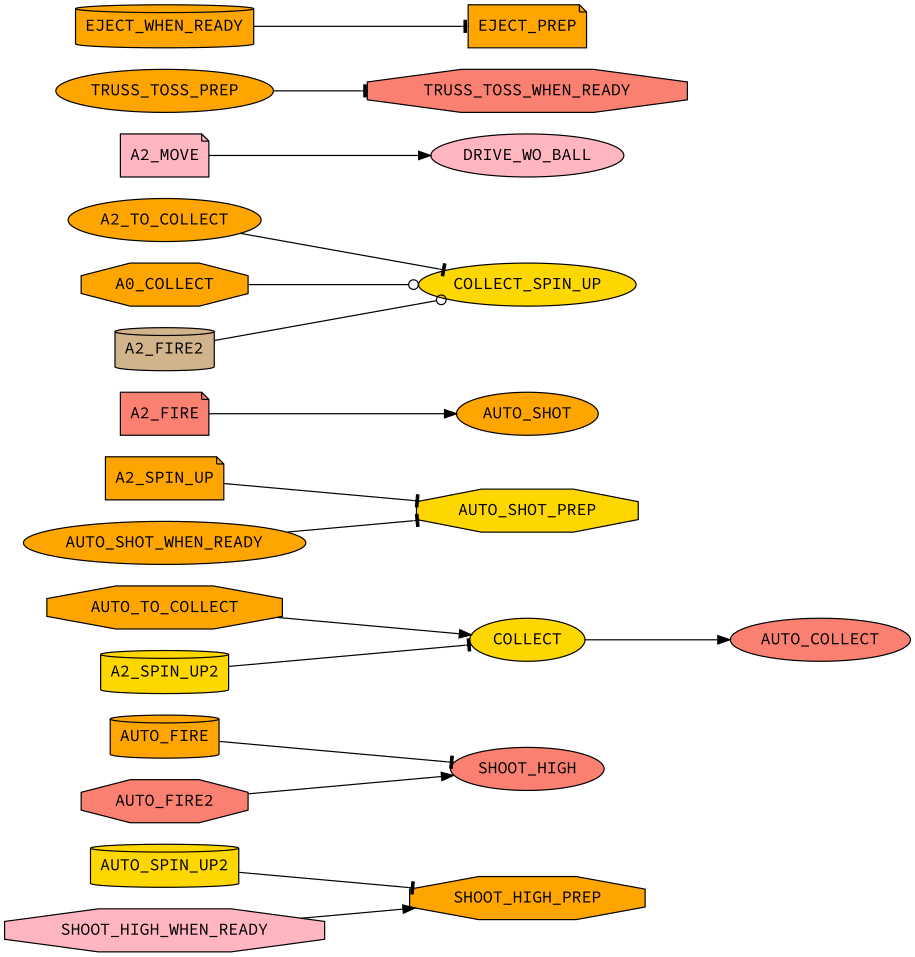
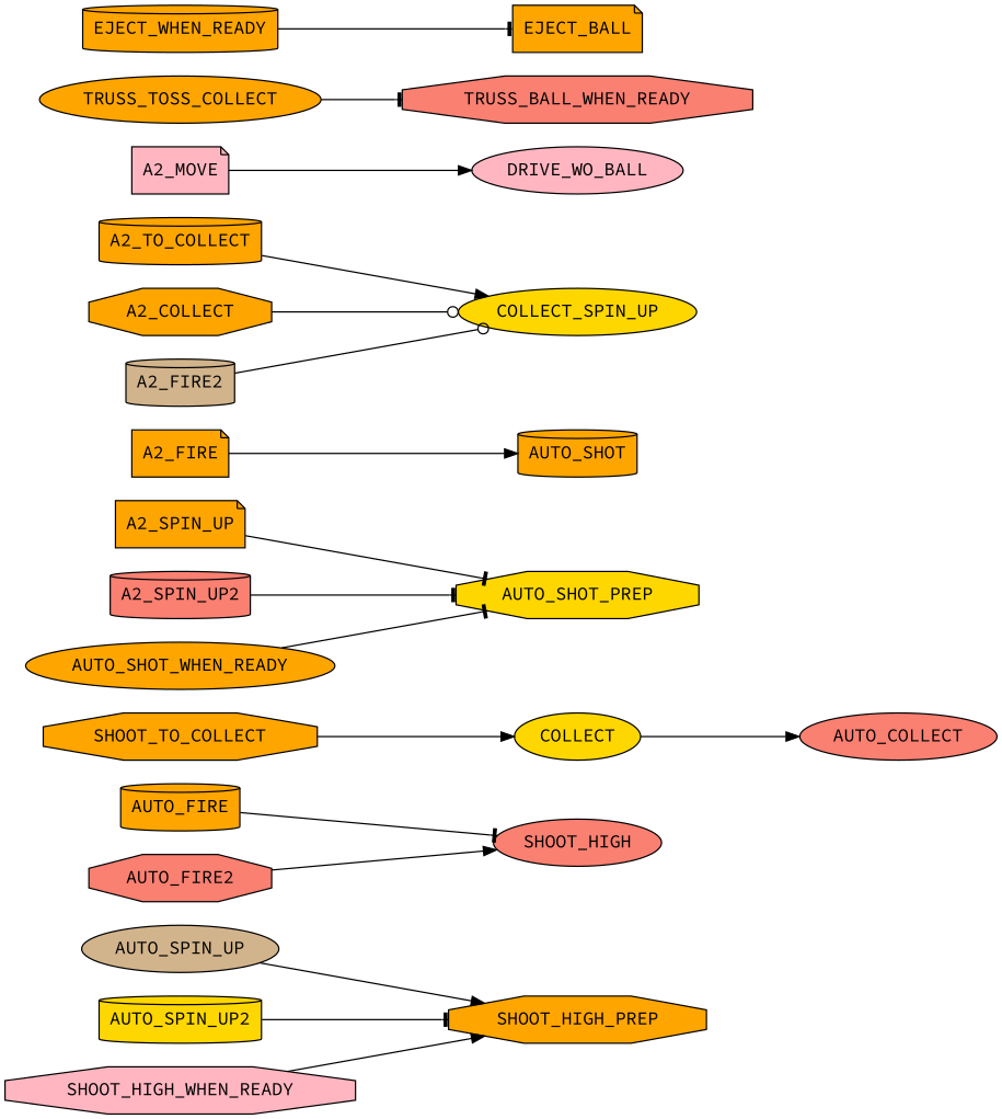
  digraph {
    fontname="Source Code Pro"
    rankdir=LR
    node [fillcolor=orange fontname="Source Code Pro" shape=ellipse style=filled]
    edge [arrowhead=tee fontname="Source Code Pro"]
+   AUTO_SPIN_UP [fillcolor=tan]
    SHOOT_HIGH_PREP [shape=octagon]
    AUTO_FIRE [shape=cylinder]
    SHOOT_HIGH [fillcolor=salmon]
-   AUTO_TO_COLLECT [shape=octagon]
+   AUTO_TO_COLLECT [shape=octagon label=SHOOT_TO_COLLECT]
    COLLECT [fillcolor=gold]
    AUTO_COLLECT [fillcolor=salmon]
    AUTO_SPIN_UP2 [fillcolor=gold shape=cylinder]
    AUTO_FIRE2 [fillcolor=salmon shape=octagon]
    A2_SPIN_UP [shape=note]
    AUTO_SHOT_PREP [fillcolor=gold shape=octagon]
-   A2_FIRE [fillcolor=salmon shape=note]
-   AUTO_SHOT
+   A2_FIRE [shape=note]
+   AUTO_SHOT [shape=cylinder]
    COLLECT_SPIN_UP [fillcolor=gold]
-   A2_TO_COLLECT
-   A2_COLLECT [shape=octagon label=A0_COLLECT]
-   A2_SPIN_UP2 [fillcolor=gold shape=cylinder]
+   A2_TO_COLLECT [shape=cylinder]
+   A2_COLLECT [shape=octagon]
+   A2_SPIN_UP2 [fillcolor=salmon shape=cylinder]
    A2_FIRE2 [fillcolor=tan shape=cylinder]
    A2_MOVE [fillcolor=lightpink shape=note]
    DRIVE_WO_BALL [fillcolor=lightpink]
    SHOOT_HIGH_WHEN_READY [fillcolor=lightpink shape=octagon]
-   TRUSS_TOSS_WHEN_READY [fillcolor=salmon shape=octagon]
-   TRUSS_TOSS_PREP
+   TRUSS_TOSS_WHEN_READY [fillcolor=salmon shape=octagon label=TRUSS_BALL_WHEN_READY]
+   TRUSS_TOSS_PREP [label=TRUSS_TOSS_COLLECT]
    EJECT_WHEN_READY [shape=cylinder]
-   EJECT_PREP [shape=note]
+   EJECT_PREP [shape=note label=EJECT_BALL]
    AUTO_SHOT_WHEN_READY
+   AUTO_SPIN_UP -> SHOOT_HIGH_PREP [arrowhead=normal]
    AUTO_FIRE -> SHOOT_HIGH
    AUTO_TO_COLLECT -> COLLECT [arrowhead=normal]
    COLLECT -> AUTO_COLLECT [arrowhead=normal]
    AUTO_SPIN_UP2 -> SHOOT_HIGH_PREP
    AUTO_FIRE2 -> SHOOT_HIGH [arrowhead=normal]
    A2_SPIN_UP -> AUTO_SHOT_PREP
    A2_FIRE -> AUTO_SHOT [arrowhead=normal]
-   A2_TO_COLLECT -> COLLECT_SPIN_UP
+   A2_TO_COLLECT -> COLLECT_SPIN_UP [arrowhead=normal]
    A2_COLLECT -> COLLECT_SPIN_UP [arrowhead=odot]
-   A2_SPIN_UP2 -> COLLECT
+   A2_SPIN_UP2 -> AUTO_SHOT_PREP
    A2_FIRE2 -> COLLECT_SPIN_UP [arrowhead=odot]
    A2_MOVE -> DRIVE_WO_BALL [arrowhead=normal]
    SHOOT_HIGH_WHEN_READY -> SHOOT_HIGH_PREP [arrowhead=normal]
    TRUSS_TOSS_PREP -> TRUSS_TOSS_WHEN_READY
    EJECT_WHEN_READY -> EJECT_PREP
    AUTO_SHOT_WHEN_READY -> AUTO_SHOT_PREP
  }
